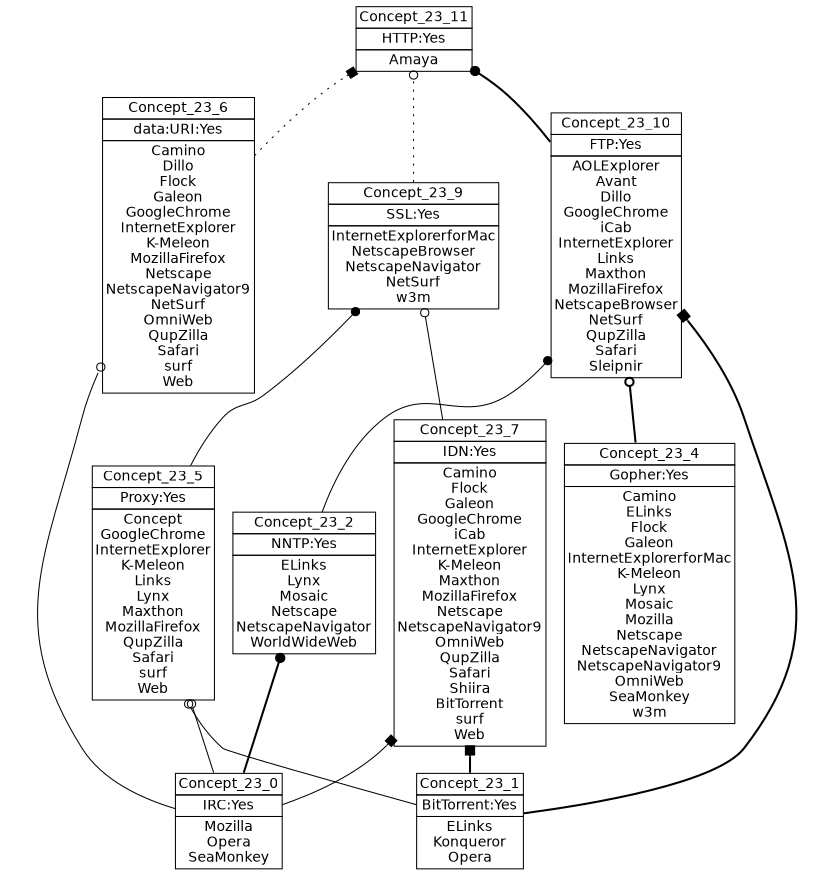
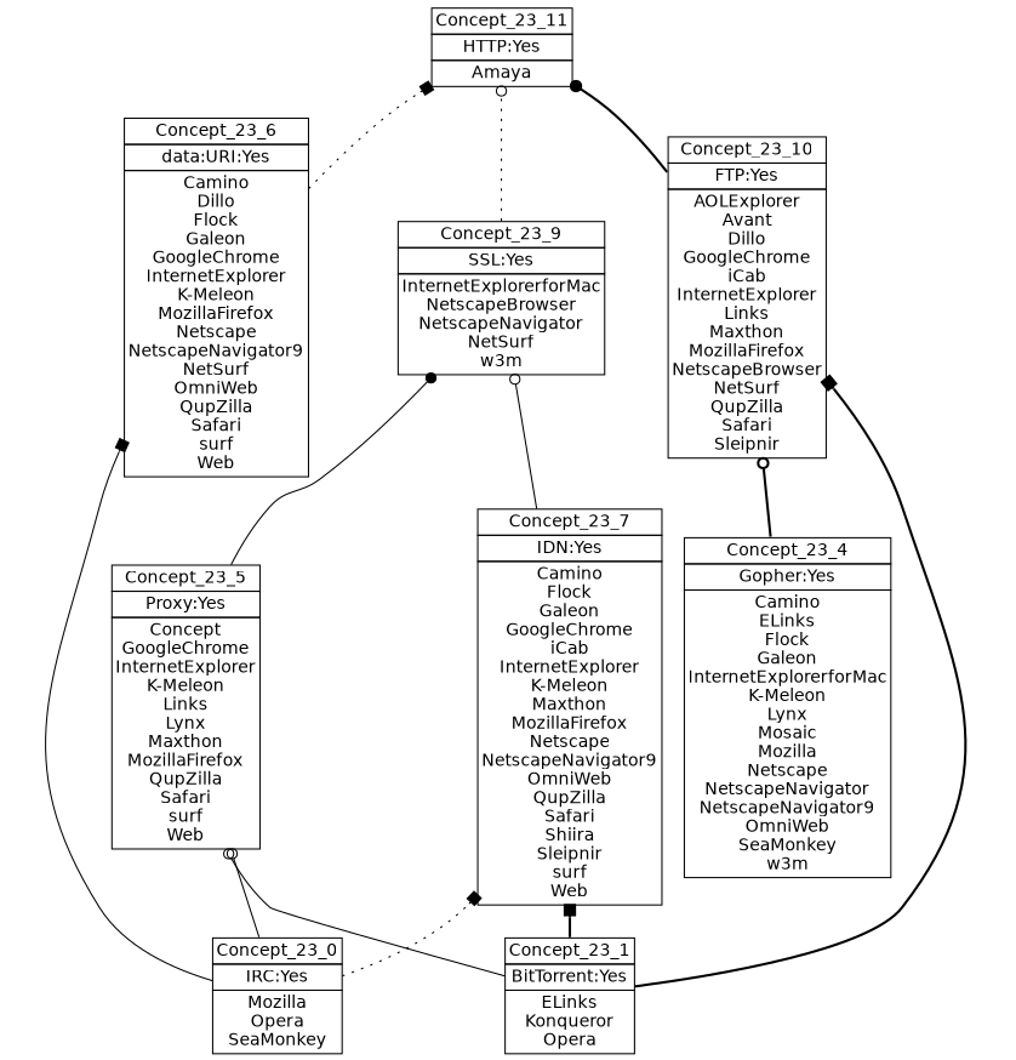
  digraph {
    nodesep=0.2
    rankdir=BT
    ranksep=0.3
    node [fontname="DejaVu Sans" margin="0.03,0.03" shape=none]
    edge [arrowhead=box headport=p style=solid tailport=p]
    n1 [label=<<table border="0" cellborder="1" cellspacing="0" port="p"><tr><td>Concept_23_0</td></tr><tr><td>IRC:Yes<br/></td></tr><tr><td>Mozilla<br/>Opera<br/>SeaMonkey<br/></td></tr></table>>]
-   n2 [label=<<table border="0" cellborder="1" cellspacing="0" port="p"><tr><td>Concept_23_2</td></tr><tr><td>NNTP:Yes<br/></td></tr><tr><td>ELinks<br/>Lynx<br/>Mosaic<br/>Netscape<br/>NetscapeNavigator<br/>WorldWideWeb<br/></td></tr></table>>]
    n3 [label=<<table border="0" cellborder="1" cellspacing="0" port="p"><tr><td>Concept_23_6</td></tr><tr><td>data:URI:Yes<br/></td></tr><tr><td>Camino<br/>Dillo<br/>Flock<br/>Galeon<br/>GoogleChrome<br/>InternetExplorer<br/>K-Meleon<br/>MozillaFirefox<br/>Netscape<br/>NetscapeNavigator9<br/>NetSurf<br/>OmniWeb<br/>QupZilla<br/>Safari<br/>surf<br/>Web<br/></td></tr></table>>]
-   n4 [label=<<table border="0" cellborder="1" cellspacing="0" port="p"><tr><td>Concept_23_7</td></tr><tr><td>IDN:Yes<br/></td></tr><tr><td>Camino<br/>Flock<br/>Galeon<br/>GoogleChrome<br/>iCab<br/>InternetExplorer<br/>K-Meleon<br/>Maxthon<br/>MozillaFirefox<br/>Netscape<br/>NetscapeNavigator9<br/>OmniWeb<br/>QupZilla<br/>Safari<br/>Shiira<br/>BitTorrent<br/>surf<br/>Web<br/></td></tr></table>>]
+   n4 [label=<<table border="0" cellborder="1" cellspacing="0" port="p"><tr><td>Concept_23_7</td></tr><tr><td>IDN:Yes<br/></td></tr><tr><td>Camino<br/>Flock<br/>Galeon<br/>GoogleChrome<br/>iCab<br/>InternetExplorer<br/>K-Meleon<br/>Maxthon<br/>MozillaFirefox<br/>Netscape<br/>NetscapeNavigator9<br/>OmniWeb<br/>QupZilla<br/>Safari<br/>Shiira<br/>Sleipnir<br/>surf<br/>Web<br/></td></tr></table>>]
    n5 [label=<<table border="0" cellborder="1" cellspacing="0" port="p"><tr><td>Concept_23_5</td></tr><tr><td>Proxy:Yes<br/></td></tr><tr><td>Concept<br/>GoogleChrome<br/>InternetExplorer<br/>K-Meleon<br/>Links<br/>Lynx<br/>Maxthon<br/>MozillaFirefox<br/>QupZilla<br/>Safari<br/>surf<br/>Web<br/></td></tr></table>>]
    n6 [label=<<table border="0" cellborder="1" cellspacing="0" port="p"><tr><td>Concept_23_10</td></tr><tr><td>FTP:Yes<br/></td></tr><tr><td>AOLExplorer<br/>Avant<br/>Dillo<br/>GoogleChrome<br/>iCab<br/>InternetExplorer<br/>Links<br/>Maxthon<br/>MozillaFirefox<br/>NetscapeBrowser<br/>NetSurf<br/>QupZilla<br/>Safari<br/>Sleipnir<br/></td></tr></table>>]
    n7 [label=<<table border="0" cellborder="1" cellspacing="0" port="p"><tr><td>Concept_23_11</td></tr><tr><td>HTTP:Yes<br/></td></tr><tr><td>Amaya<br/></td></tr></table>>]
    n8 [label=<<table border="0" cellborder="1" cellspacing="0" port="p"><tr><td>Concept_23_9</td></tr><tr><td>SSL:Yes<br/></td></tr><tr><td>InternetExplorerforMac<br/>NetscapeBrowser<br/>NetscapeNavigator<br/>NetSurf<br/>w3m<br/></td></tr></table>>]
    n9 [label=<<table border="0" cellborder="1" cellspacing="0" port="p"><tr><td>Concept_23_1</td></tr><tr><td>BitTorrent:Yes<br/></td></tr><tr><td>ELinks<br/>Konqueror<br/>Opera<br/></td></tr></table>>]
    n10 [label=<<table border="0" cellborder="1" cellspacing="0" port="p"><tr><td>Concept_23_4</td></tr><tr><td>Gopher:Yes<br/></td></tr><tr><td>Camino<br/>ELinks<br/>Flock<br/>Galeon<br/>InternetExplorerforMac<br/>K-Meleon<br/>Lynx<br/>Mosaic<br/>Mozilla<br/>Netscape<br/>NetscapeNavigator<br/>NetscapeNavigator9<br/>OmniWeb<br/>SeaMonkey<br/>w3m<br/></td></tr></table>>]
-   n1 -> n2 [arrowhead=dot style=bold]
-   n1 -> n3 [arrowhead=odot]
-   n1 -> n4
+   n1 -> n3
+   n1 -> n4 [style=dotted]
    n1 -> n5 [arrowhead=odot]
-   n2 -> n6 [arrowhead=dot]
    n3 -> n7 [style=dotted]
    n4 -> n8 [arrowhead=odot]
    n5 -> n8 [arrowhead=dot]
    n6 -> n7 [arrowhead=dot style=bold]
    n8 -> n7 [arrowhead=odot style=dotted]
    n9 -> n4 [style=bold]
    n9 -> n5 [arrowhead=odot]
    n9 -> n6 [style=bold]
    n10 -> n6 [arrowhead=odot style=bold]
  }
